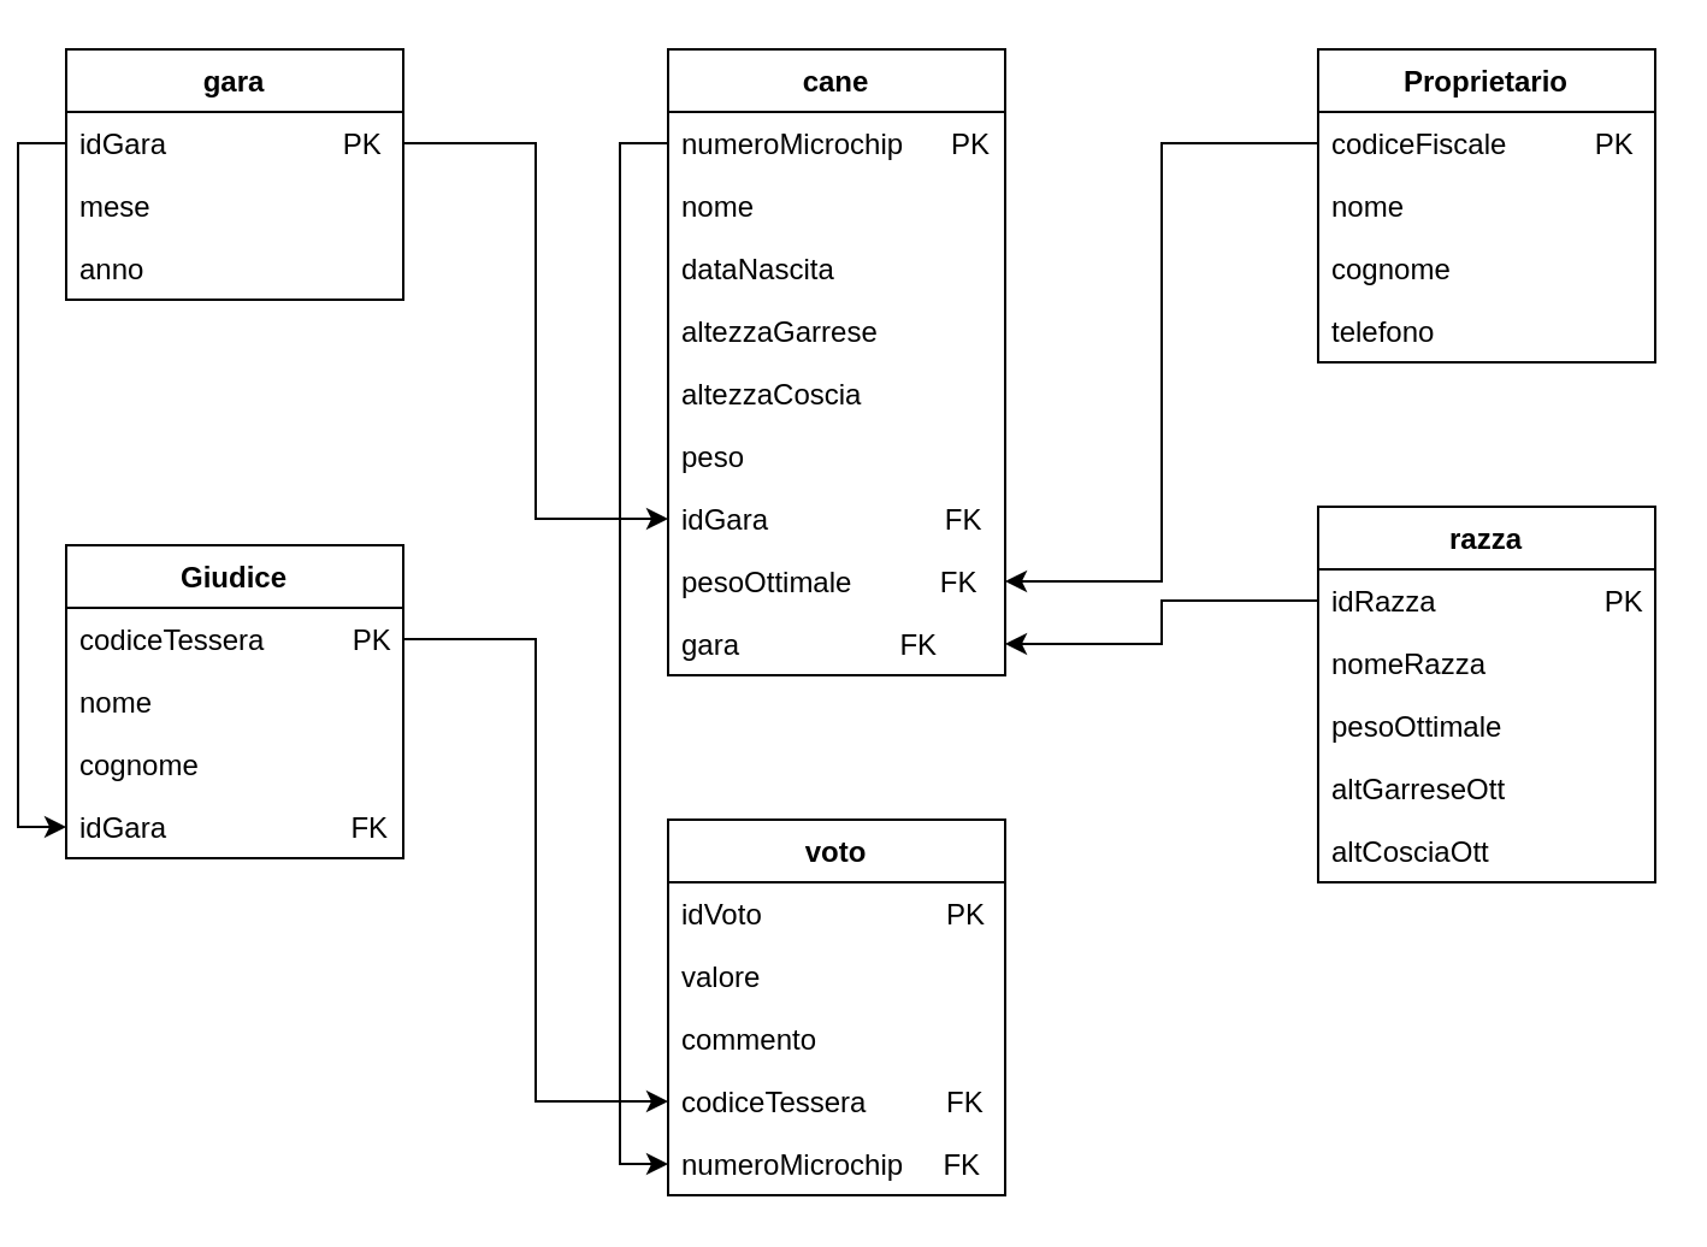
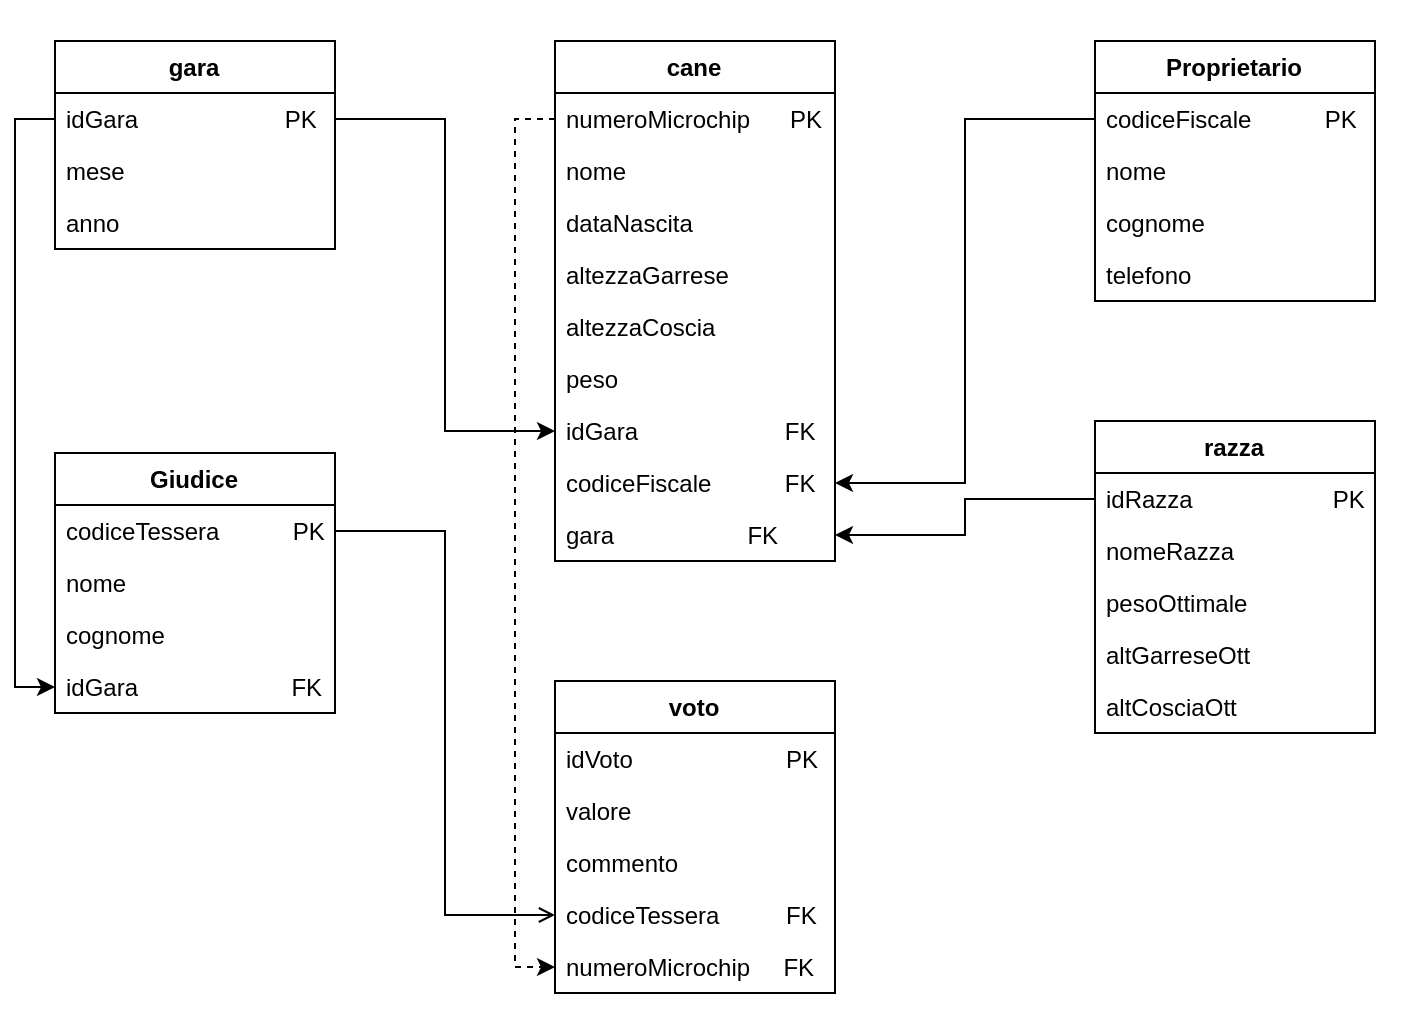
  <mxCell id="0" />
  <mxCell id="1" parent="0" />
  <mxCell id="2" value="cane" style="swimlane;fontStyle=1;childLayout=stackLayout;horizontal=1;startSize=26;fillColor=none;horizontalStack=0;resizeParent=1;resizeParentMax=0;resizeLast=0;collapsible=1;marginBottom=0;" vertex="1" parent="1"><mxGeometry x="270" y="20" width="140" height="260" as="geometry" /></mxCell>
  <mxCell id="3" value="numeroMicrochip      PK" style="text;strokeColor=none;fillColor=none;align=left;verticalAlign=top;spacingLeft=4;spacingRight=4;overflow=hidden;rotatable=0;points=[[0,0.5],[1,0.5]];portConstraint=eastwest;" vertex="1" parent="2"><mxGeometry y="26" width="140" height="26" as="geometry" /></mxCell>
  <mxCell id="4" value="nome" style="text;strokeColor=none;fillColor=none;align=left;verticalAlign=top;spacingLeft=4;spacingRight=4;overflow=hidden;rotatable=0;points=[[0,0.5],[1,0.5]];portConstraint=eastwest;" vertex="1" parent="2"><mxGeometry y="52" width="140" height="26" as="geometry" /></mxCell>
  <mxCell id="5" value="dataNascita" style="text;strokeColor=none;fillColor=none;align=left;verticalAlign=top;spacingLeft=4;spacingRight=4;overflow=hidden;rotatable=0;points=[[0,0.5],[1,0.5]];portConstraint=eastwest;" vertex="1" parent="2"><mxGeometry y="78" width="140" height="26" as="geometry" /></mxCell>
  <mxCell id="6" value="altezzaGarrese" style="text;strokeColor=none;fillColor=none;align=left;verticalAlign=top;spacingLeft=4;spacingRight=4;overflow=hidden;rotatable=0;points=[[0,0.5],[1,0.5]];portConstraint=eastwest;" vertex="1" parent="2"><mxGeometry y="104" width="140" height="26" as="geometry" /></mxCell>
  <mxCell id="7" value="altezzaCoscia" style="text;strokeColor=none;fillColor=none;align=left;verticalAlign=top;spacingLeft=4;spacingRight=4;overflow=hidden;rotatable=0;points=[[0,0.5],[1,0.5]];portConstraint=eastwest;" vertex="1" parent="2"><mxGeometry y="130" width="140" height="26" as="geometry" /></mxCell>
  <mxCell id="8" value="peso" style="text;strokeColor=none;fillColor=none;align=left;verticalAlign=top;spacingLeft=4;spacingRight=4;overflow=hidden;rotatable=0;points=[[0,0.5],[1,0.5]];portConstraint=eastwest;" vertex="1" parent="2"><mxGeometry y="156" width="140" height="26" as="geometry" /></mxCell>
  <mxCell id="9" value="idGara                      FK" style="text;strokeColor=none;fillColor=none;align=left;verticalAlign=top;spacingLeft=4;spacingRight=4;overflow=hidden;rotatable=0;points=[[0,0.5],[1,0.5]];portConstraint=eastwest;" vertex="1" parent="2"><mxGeometry y="182" width="140" height="26" as="geometry" /></mxCell>
- <mxCell id="10" value="pesoOttimale           FK" style="text;strokeColor=none;fillColor=none;align=left;verticalAlign=top;spacingLeft=4;spacingRight=4;overflow=hidden;rotatable=0;points=[[0,0.5],[1,0.5]];portConstraint=eastwest;" vertex="1" parent="2"><mxGeometry y="208" width="140" height="26" as="geometry" /></mxCell>
+ <mxCell id="10" value="codiceFiscale           FK" style="text;strokeColor=none;fillColor=none;align=left;verticalAlign=top;spacingLeft=4;spacingRight=4;overflow=hidden;rotatable=0;points=[[0,0.5],[1,0.5]];portConstraint=eastwest;" vertex="1" parent="2"><mxGeometry y="208" width="140" height="26" as="geometry" /></mxCell>
  <mxCell id="11" value="gara                    FK" style="text;strokeColor=none;fillColor=none;align=left;verticalAlign=top;spacingLeft=4;spacingRight=4;overflow=hidden;rotatable=0;points=[[0,0.5],[1,0.5]];portConstraint=eastwest;" vertex="1" parent="2"><mxGeometry y="234" width="140" height="26" as="geometry" /></mxCell>
  <mxCell id="12" value="razza" style="swimlane;fontStyle=1;childLayout=stackLayout;horizontal=1;startSize=26;fillColor=none;horizontalStack=0;resizeParent=1;resizeParentMax=0;resizeLast=0;collapsible=1;marginBottom=0;" vertex="1" parent="1"><mxGeometry x="540" y="210" width="140" height="156" as="geometry" /></mxCell>
  <mxCell id="13" value="idRazza                     PK" style="text;strokeColor=none;fillColor=none;align=left;verticalAlign=top;spacingLeft=4;spacingRight=4;overflow=hidden;rotatable=0;points=[[0,0.5],[1,0.5]];portConstraint=eastwest;" vertex="1" parent="12"><mxGeometry y="26" width="140" height="26" as="geometry" /></mxCell>
  <mxCell id="14" value="nomeRazza" style="text;strokeColor=none;fillColor=none;align=left;verticalAlign=top;spacingLeft=4;spacingRight=4;overflow=hidden;rotatable=0;points=[[0,0.5],[1,0.5]];portConstraint=eastwest;" vertex="1" parent="12"><mxGeometry y="52" width="140" height="26" as="geometry" /></mxCell>
  <mxCell id="15" value="pesoOttimale" style="text;strokeColor=none;fillColor=none;align=left;verticalAlign=top;spacingLeft=4;spacingRight=4;overflow=hidden;rotatable=0;points=[[0,0.5],[1,0.5]];portConstraint=eastwest;" vertex="1" parent="12"><mxGeometry y="78" width="140" height="26" as="geometry" /></mxCell>
  <mxCell id="16" value="altGarreseOtt" style="text;strokeColor=none;fillColor=none;align=left;verticalAlign=top;spacingLeft=4;spacingRight=4;overflow=hidden;rotatable=0;points=[[0,0.5],[1,0.5]];portConstraint=eastwest;" vertex="1" parent="12"><mxGeometry y="104" width="140" height="26" as="geometry" /></mxCell>
  <mxCell id="17" value="altCosciaOtt" style="text;strokeColor=none;fillColor=none;align=left;verticalAlign=top;spacingLeft=4;spacingRight=4;overflow=hidden;rotatable=0;points=[[0,0.5],[1,0.5]];portConstraint=eastwest;" vertex="1" parent="12"><mxGeometry y="130" width="140" height="26" as="geometry" /></mxCell>
  <mxCell id="18" value="Proprietario" style="swimlane;fontStyle=1;childLayout=stackLayout;horizontal=1;startSize=26;fillColor=none;horizontalStack=0;resizeParent=1;resizeParentMax=0;resizeLast=0;collapsible=1;marginBottom=0;" vertex="1" parent="1"><mxGeometry x="540" y="20" width="140" height="130" as="geometry" /></mxCell>
  <mxCell id="19" value="codiceFiscale           PK" style="text;strokeColor=none;fillColor=none;align=left;verticalAlign=top;spacingLeft=4;spacingRight=4;overflow=hidden;rotatable=0;points=[[0,0.5],[1,0.5]];portConstraint=eastwest;" vertex="1" parent="18"><mxGeometry y="26" width="140" height="26" as="geometry" /></mxCell>
  <mxCell id="20" value="nome" style="text;strokeColor=none;fillColor=none;align=left;verticalAlign=top;spacingLeft=4;spacingRight=4;overflow=hidden;rotatable=0;points=[[0,0.5],[1,0.5]];portConstraint=eastwest;" vertex="1" parent="18"><mxGeometry y="52" width="140" height="26" as="geometry" /></mxCell>
  <mxCell id="21" value="cognome" style="text;strokeColor=none;fillColor=none;align=left;verticalAlign=top;spacingLeft=4;spacingRight=4;overflow=hidden;rotatable=0;points=[[0,0.5],[1,0.5]];portConstraint=eastwest;" vertex="1" parent="18"><mxGeometry y="78" width="140" height="26" as="geometry" /></mxCell>
  <mxCell id="22" value="telefono" style="text;strokeColor=none;fillColor=none;align=left;verticalAlign=top;spacingLeft=4;spacingRight=4;overflow=hidden;rotatable=0;points=[[0,0.5],[1,0.5]];portConstraint=eastwest;" vertex="1" parent="18"><mxGeometry y="104" width="140" height="26" as="geometry" /></mxCell>
  <mxCell id="23" value="gara" style="swimlane;fontStyle=1;childLayout=stackLayout;horizontal=1;startSize=26;fillColor=none;horizontalStack=0;resizeParent=1;resizeParentMax=0;resizeLast=0;collapsible=1;marginBottom=0;" vertex="1" parent="1"><mxGeometry x="20" y="20" width="140" height="104" as="geometry" /></mxCell>
  <mxCell id="24" value="idGara                      PK" style="text;strokeColor=none;fillColor=none;align=left;verticalAlign=top;spacingLeft=4;spacingRight=4;overflow=hidden;rotatable=0;points=[[0,0.5],[1,0.5]];portConstraint=eastwest;" vertex="1" parent="23"><mxGeometry y="26" width="140" height="26" as="geometry" /></mxCell>
  <mxCell id="25" value="mese" style="text;strokeColor=none;fillColor=none;align=left;verticalAlign=top;spacingLeft=4;spacingRight=4;overflow=hidden;rotatable=0;points=[[0,0.5],[1,0.5]];portConstraint=eastwest;" vertex="1" parent="23"><mxGeometry y="52" width="140" height="26" as="geometry" /></mxCell>
  <mxCell id="26" value="anno" style="text;strokeColor=none;fillColor=none;align=left;verticalAlign=top;spacingLeft=4;spacingRight=4;overflow=hidden;rotatable=0;points=[[0,0.5],[1,0.5]];portConstraint=eastwest;" vertex="1" parent="23"><mxGeometry y="78" width="140" height="26" as="geometry" /></mxCell>
  <mxCell id="27" value="Giudice" style="swimlane;fontStyle=1;childLayout=stackLayout;horizontal=1;startSize=26;fillColor=none;horizontalStack=0;resizeParent=1;resizeParentMax=0;resizeLast=0;collapsible=1;marginBottom=0;" vertex="1" parent="1"><mxGeometry x="20" y="226" width="140" height="130" as="geometry" /></mxCell>
  <mxCell id="28" value="codiceTessera           PK" style="text;strokeColor=none;fillColor=none;align=left;verticalAlign=top;spacingLeft=4;spacingRight=4;overflow=hidden;rotatable=0;points=[[0,0.5],[1,0.5]];portConstraint=eastwest;" vertex="1" parent="27"><mxGeometry y="26" width="140" height="26" as="geometry" /></mxCell>
  <mxCell id="29" value="nome" style="text;strokeColor=none;fillColor=none;align=left;verticalAlign=top;spacingLeft=4;spacingRight=4;overflow=hidden;rotatable=0;points=[[0,0.5],[1,0.5]];portConstraint=eastwest;" vertex="1" parent="27"><mxGeometry y="52" width="140" height="26" as="geometry" /></mxCell>
  <mxCell id="30" value="cognome" style="text;strokeColor=none;fillColor=none;align=left;verticalAlign=top;spacingLeft=4;spacingRight=4;overflow=hidden;rotatable=0;points=[[0,0.5],[1,0.5]];portConstraint=eastwest;" vertex="1" parent="27"><mxGeometry y="78" width="140" height="26" as="geometry" /></mxCell>
  <mxCell id="31" value="idGara                       FK" style="text;strokeColor=none;fillColor=none;align=left;verticalAlign=top;spacingLeft=4;spacingRight=4;overflow=hidden;rotatable=0;points=[[0,0.5],[1,0.5]];portConstraint=eastwest;" vertex="1" parent="27"><mxGeometry y="104" width="140" height="26" as="geometry" /></mxCell>
  <mxCell id="32" value="voto" style="swimlane;fontStyle=1;childLayout=stackLayout;horizontal=1;startSize=26;fillColor=none;horizontalStack=0;resizeParent=1;resizeParentMax=0;resizeLast=0;collapsible=1;marginBottom=0;" vertex="1" parent="1"><mxGeometry x="270" y="340" width="140" height="156" as="geometry" /></mxCell>
  <mxCell id="33" value="idVoto                       PK" style="text;strokeColor=none;fillColor=none;align=left;verticalAlign=top;spacingLeft=4;spacingRight=4;overflow=hidden;rotatable=0;points=[[0,0.5],[1,0.5]];portConstraint=eastwest;" vertex="1" parent="32"><mxGeometry y="26" width="140" height="26" as="geometry" /></mxCell>
  <mxCell id="34" value="valore" style="text;strokeColor=none;fillColor=none;align=left;verticalAlign=top;spacingLeft=4;spacingRight=4;overflow=hidden;rotatable=0;points=[[0,0.5],[1,0.5]];portConstraint=eastwest;" vertex="1" parent="32"><mxGeometry y="52" width="140" height="26" as="geometry" /></mxCell>
  <mxCell id="35" value="commento" style="text;strokeColor=none;fillColor=none;align=left;verticalAlign=top;spacingLeft=4;spacingRight=4;overflow=hidden;rotatable=0;points=[[0,0.5],[1,0.5]];portConstraint=eastwest;" vertex="1" parent="32"><mxGeometry y="78" width="140" height="26" as="geometry" /></mxCell>
  <mxCell id="36" value="codiceTessera          FK" style="text;strokeColor=none;fillColor=none;align=left;verticalAlign=top;spacingLeft=4;spacingRight=4;overflow=hidden;rotatable=0;points=[[0,0.5],[1,0.5]];portConstraint=eastwest;" vertex="1" parent="32"><mxGeometry y="104" width="140" height="26" as="geometry" /></mxCell>
  <mxCell id="37" value="numeroMicrochip     FK" style="text;strokeColor=none;fillColor=none;align=left;verticalAlign=top;spacingLeft=4;spacingRight=4;overflow=hidden;rotatable=0;points=[[0,0.5],[1,0.5]];portConstraint=eastwest;" vertex="1" parent="32"><mxGeometry y="130" width="140" height="26" as="geometry" /></mxCell>
  <mxCell id="38" style="edgeStyle=orthogonalEdgeStyle;rounded=0;orthogonalLoop=1;jettySize=auto;html=1;exitX=1;exitY=0.5;exitDx=0;exitDy=0;entryX=0;entryY=0.5;entryDx=0;entryDy=0;" edge="1" parent="1" source="24" target="9"><mxGeometry relative="1" as="geometry" /></mxCell>
  <mxCell id="39" style="edgeStyle=orthogonalEdgeStyle;rounded=0;orthogonalLoop=1;jettySize=auto;html=1;exitX=0;exitY=0.5;exitDx=0;exitDy=0;entryX=0;entryY=0.5;entryDx=0;entryDy=0;" edge="1" parent="1" source="24" target="31"><mxGeometry relative="1" as="geometry" /></mxCell>
- <mxCell id="40" style="edgeStyle=orthogonalEdgeStyle;rounded=0;orthogonalLoop=1;jettySize=auto;html=1;exitX=1;exitY=0.5;exitDx=0;exitDy=0;entryX=0;entryY=0.5;entryDx=0;entryDy=0;" edge="1" parent="1" source="28" target="36"><mxGeometry relative="1" as="geometry" /></mxCell>
- <mxCell id="41" style="edgeStyle=orthogonalEdgeStyle;rounded=0;orthogonalLoop=1;jettySize=auto;html=1;exitX=0;exitY=0.5;exitDx=0;exitDy=0;entryX=0;entryY=0.5;entryDx=0;entryDy=0;" edge="1" parent="1" source="3" target="37"><mxGeometry relative="1" as="geometry" /></mxCell>
+ <mxCell id="40" style="edgeStyle=orthogonalEdgeStyle;rounded=0;orthogonalLoop=1;jettySize=auto;html=1;exitX=1;exitY=0.5;exitDx=0;exitDy=0;entryX=0;entryY=0.5;entryDx=0;entryDy=0;endArrow=open;" edge="1" parent="1" source="28" target="36"><mxGeometry relative="1" as="geometry" /></mxCell>
+ <mxCell id="41" style="edgeStyle=orthogonalEdgeStyle;rounded=0;orthogonalLoop=1;jettySize=auto;html=1;exitX=0;exitY=0.5;exitDx=0;exitDy=0;entryX=0;entryY=0.5;entryDx=0;entryDy=0;dashed=1;" edge="1" parent="1" source="3" target="37"><mxGeometry relative="1" as="geometry" /></mxCell>
  <mxCell id="42" style="edgeStyle=orthogonalEdgeStyle;rounded=0;orthogonalLoop=1;jettySize=auto;html=1;exitX=0;exitY=0.5;exitDx=0;exitDy=0;entryX=1;entryY=0.5;entryDx=0;entryDy=0;" edge="1" parent="1" source="19" target="10"><mxGeometry relative="1" as="geometry" /></mxCell>
  <mxCell id="43" style="edgeStyle=orthogonalEdgeStyle;rounded=0;orthogonalLoop=1;jettySize=auto;html=1;exitX=0;exitY=0.5;exitDx=0;exitDy=0;entryX=1;entryY=0.5;entryDx=0;entryDy=0;" edge="1" parent="1" source="13" target="11"><mxGeometry relative="1" as="geometry" /></mxCell>
